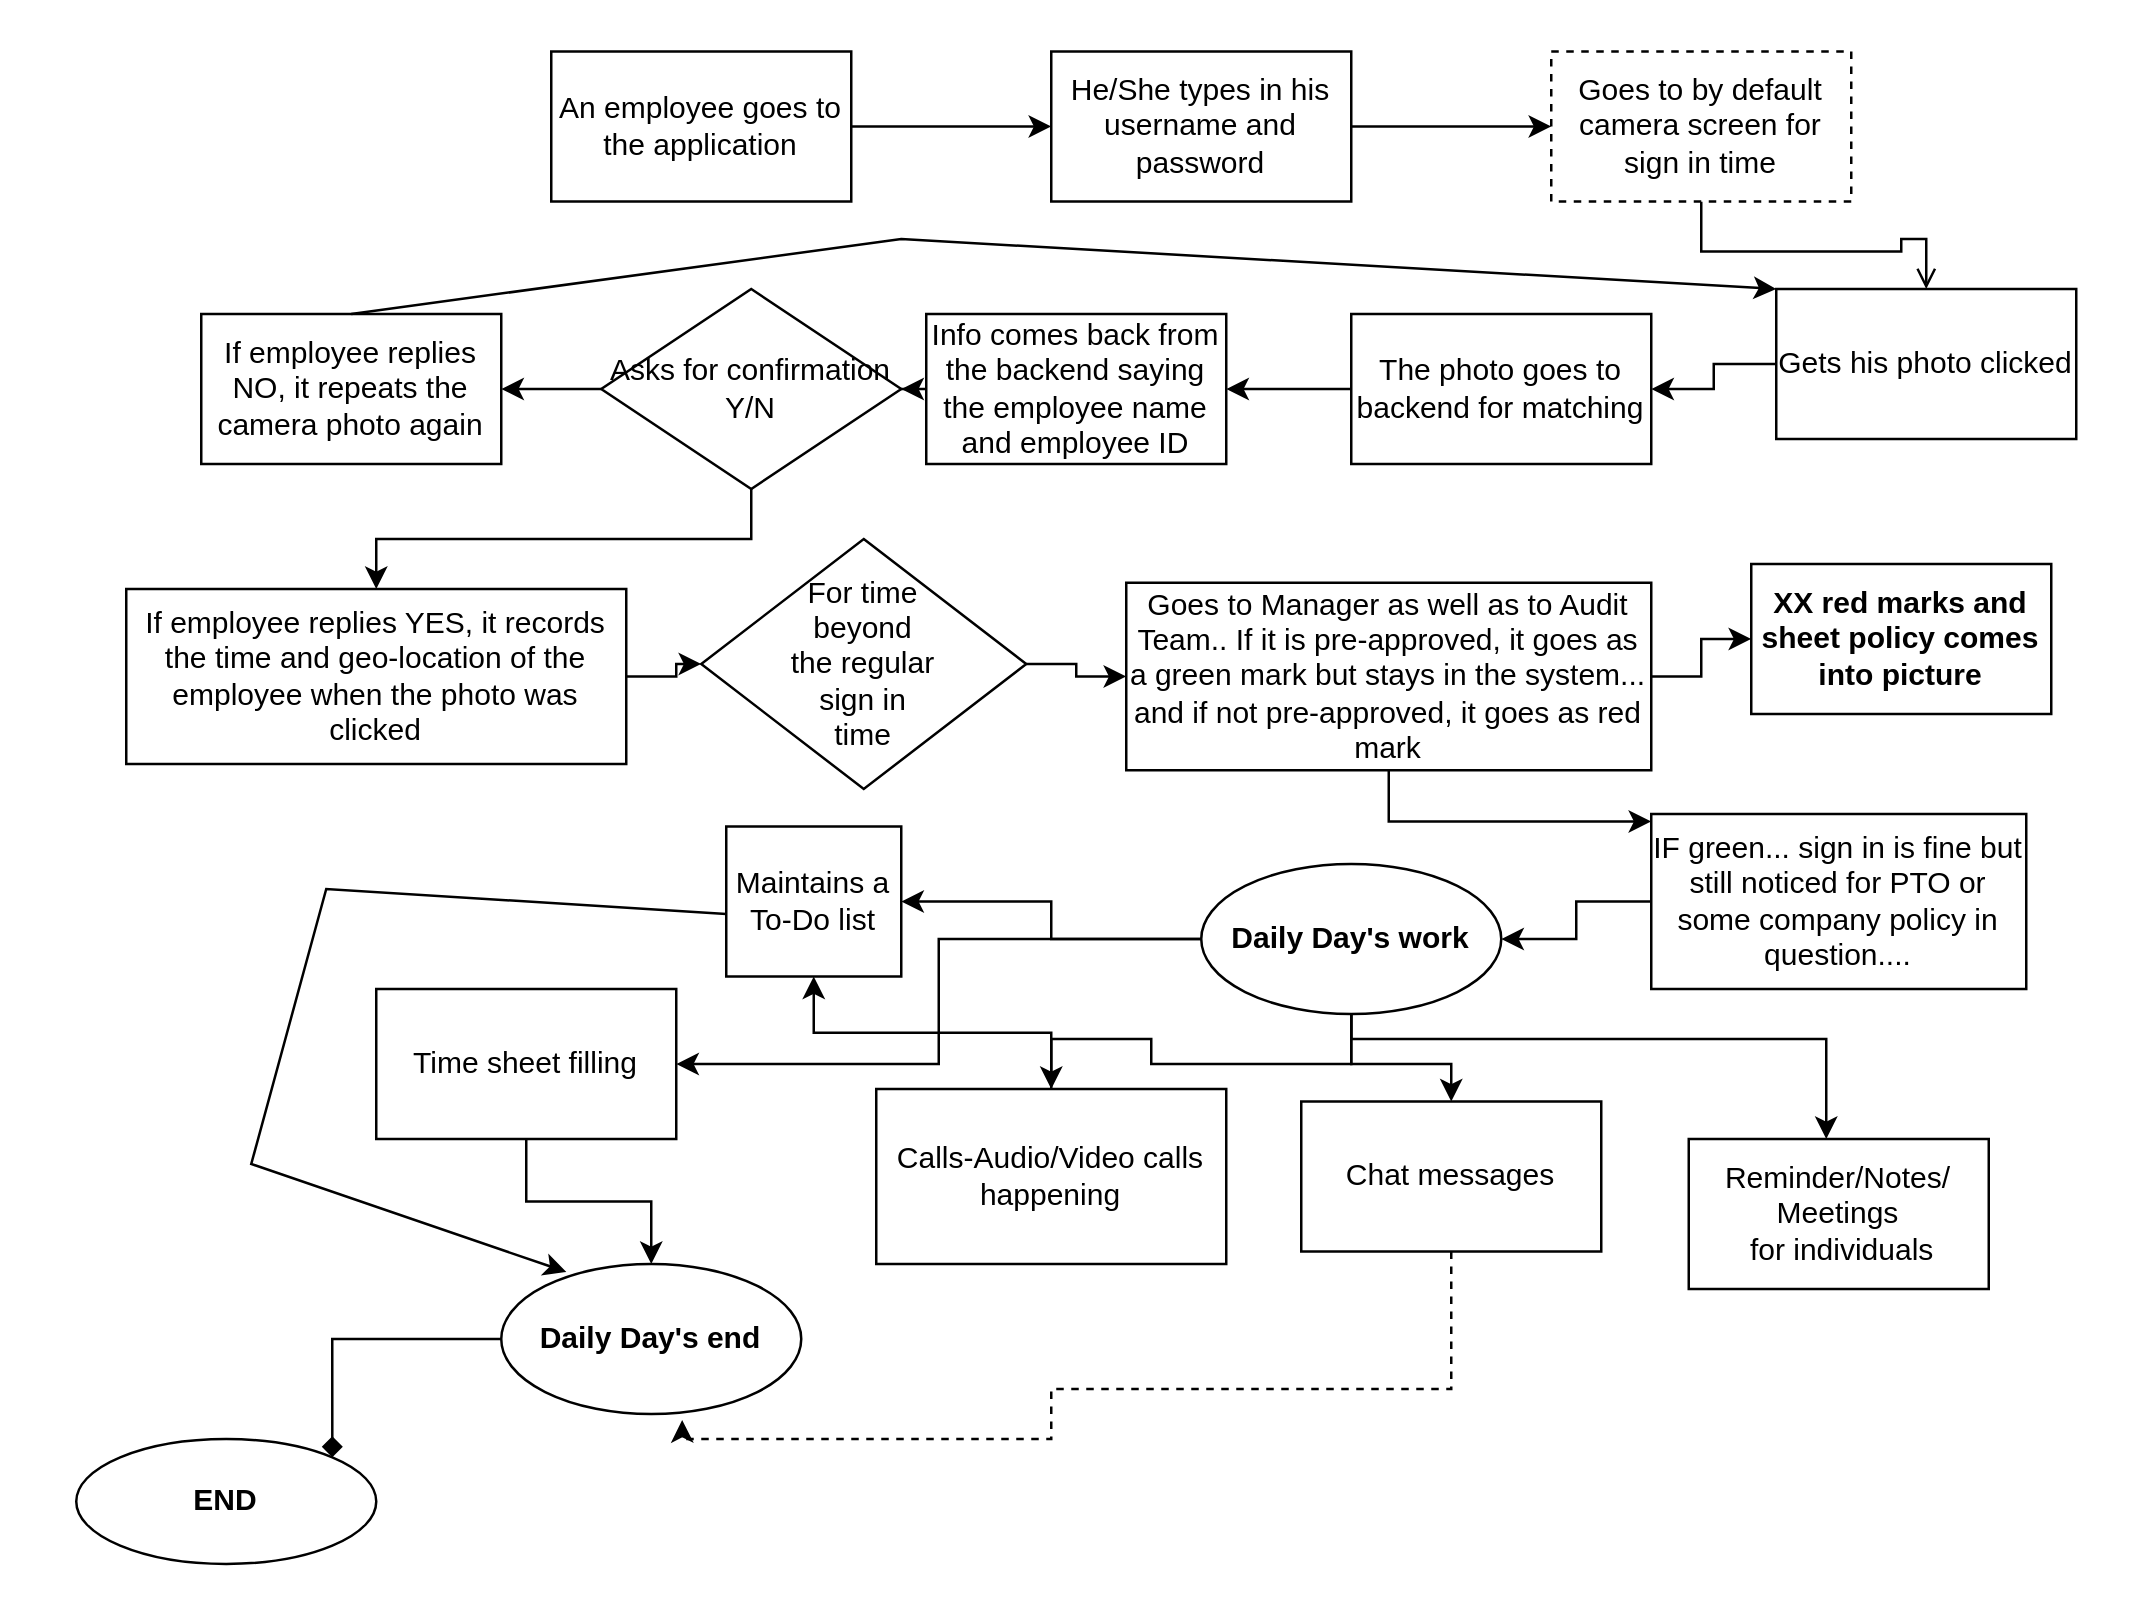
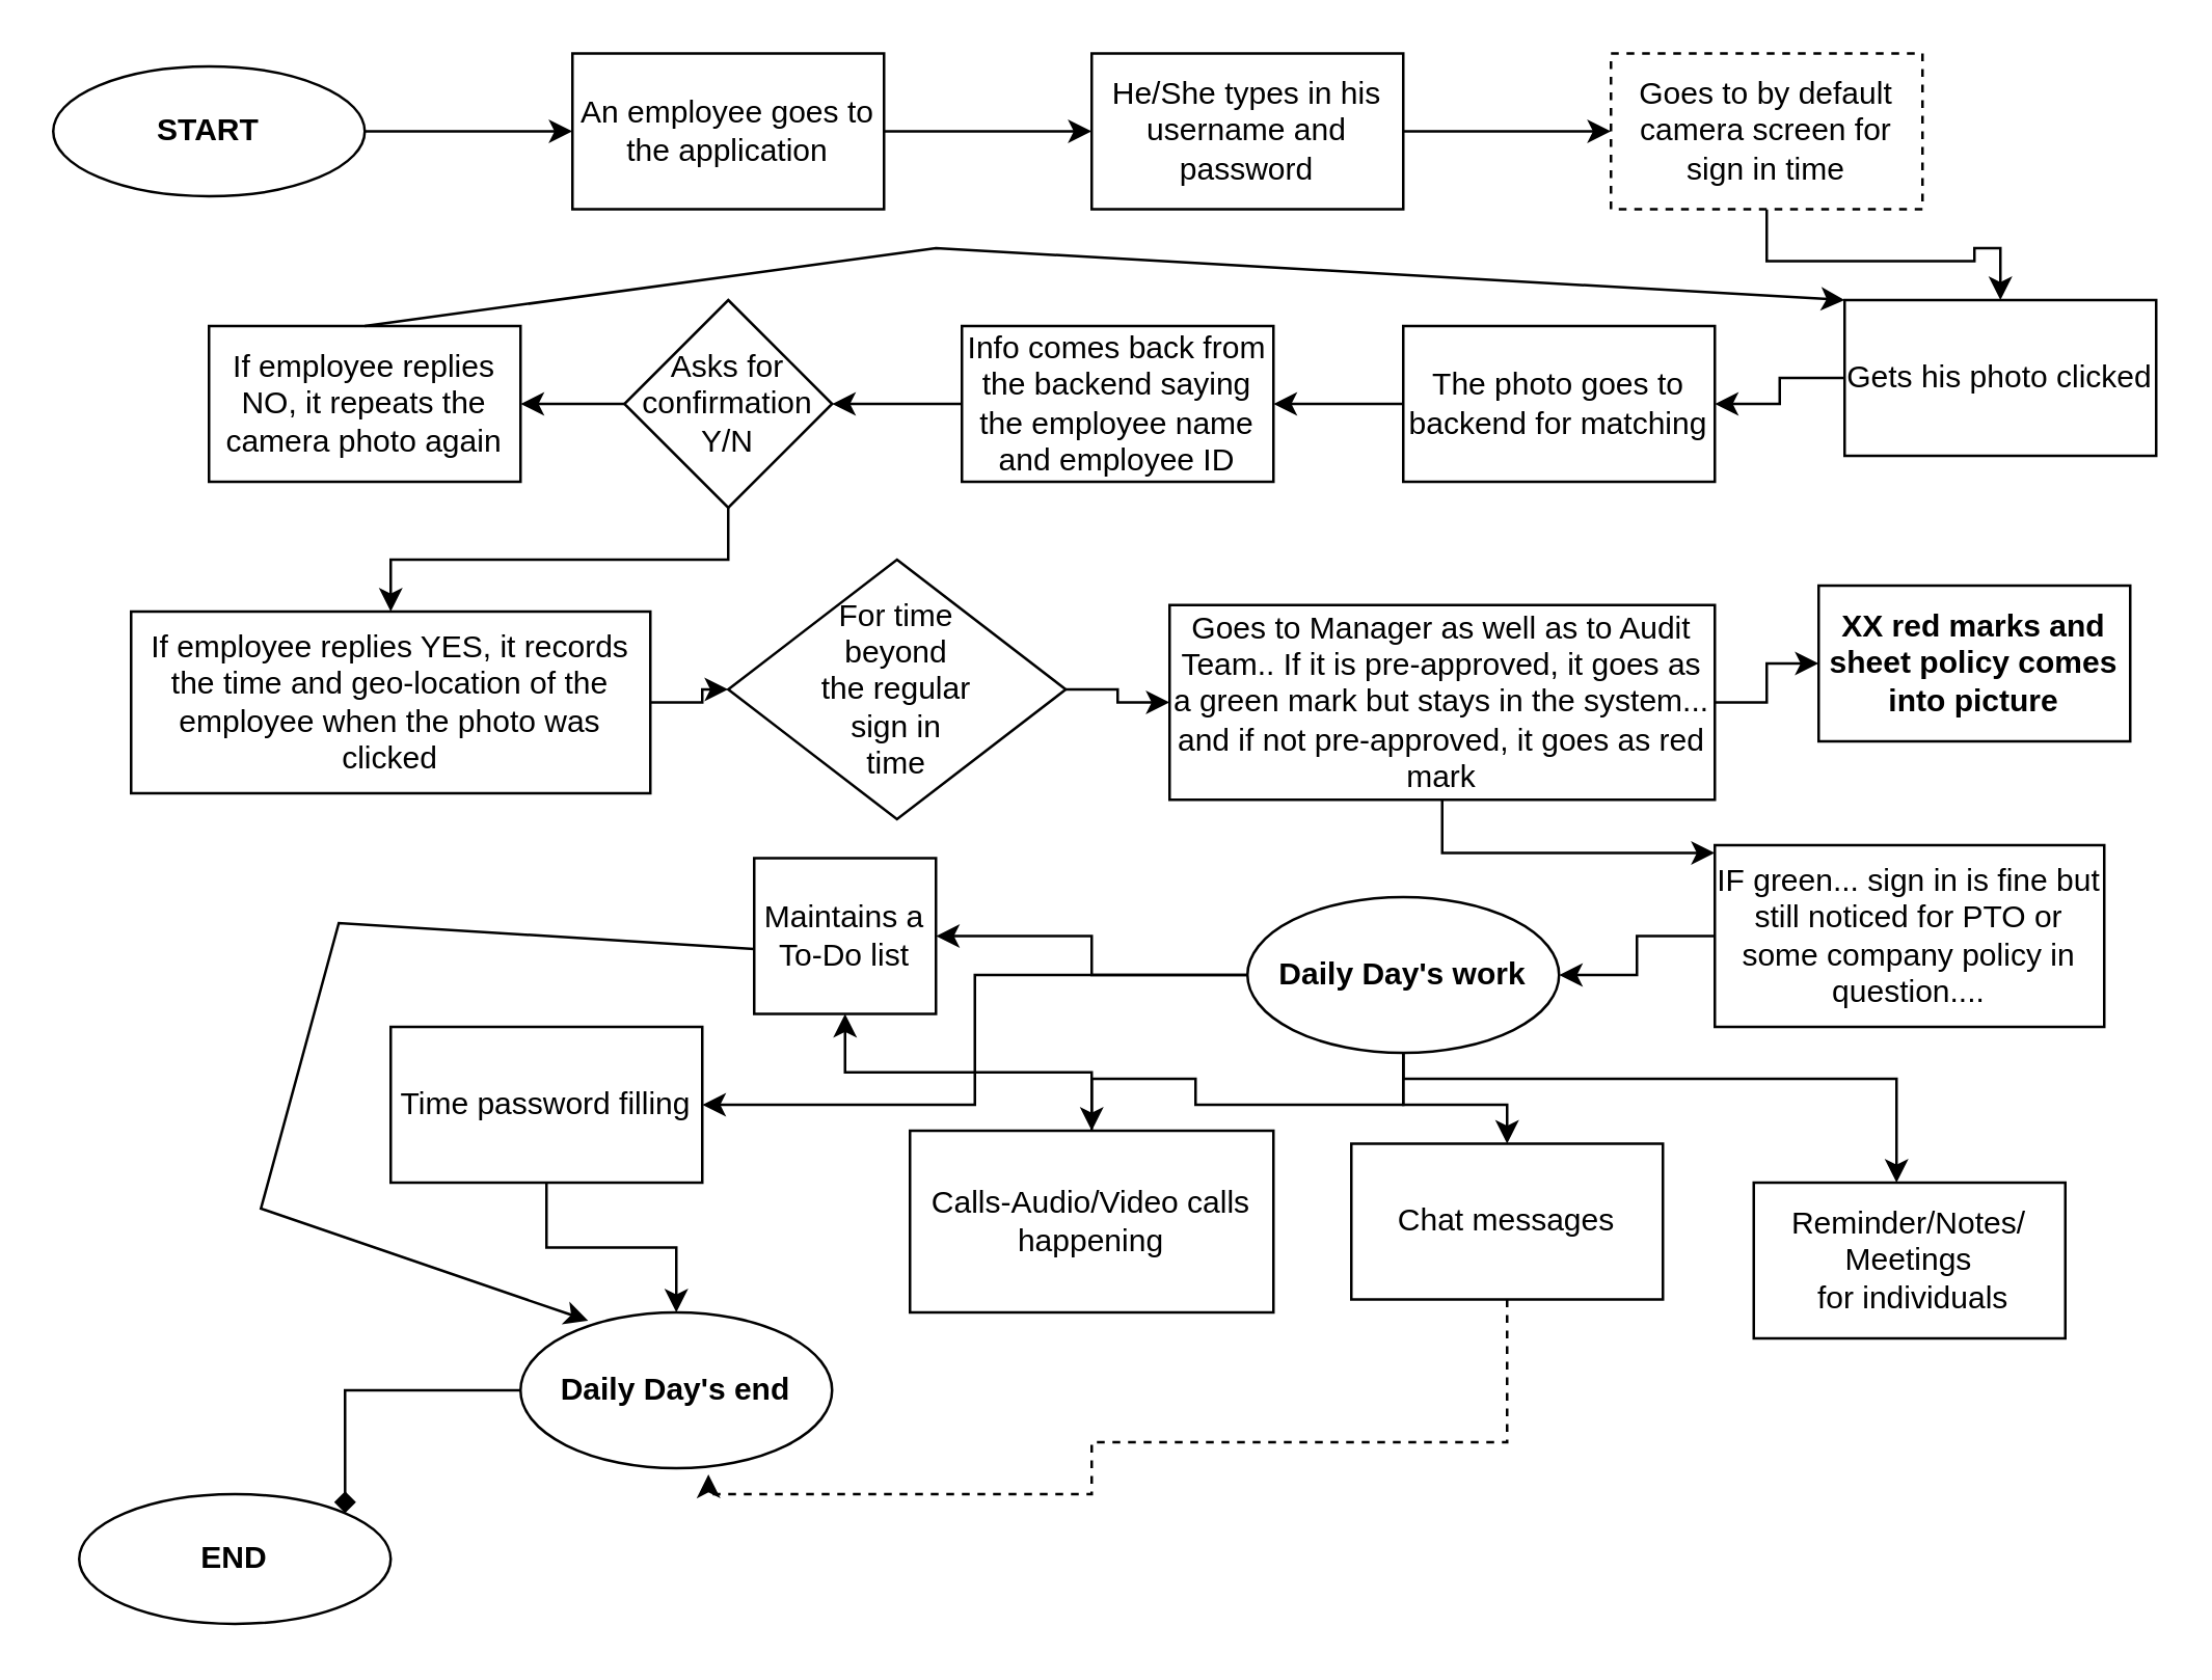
  <mxCell id="0" />
  <mxCell id="1" parent="0" />
+ <mxCell id="2" value="" style="edgeStyle=orthogonalEdgeStyle;rounded=0;orthogonalLoop=1;jettySize=auto;html=1;" edge="1" parent="1" source="3" target="6"><mxGeometry relative="1" as="geometry" /></mxCell>
+ <mxCell id="3" value="&lt;b&gt;START&lt;/b&gt;" style="ellipse;whiteSpace=wrap;html=1;" vertex="1" parent="1"><mxGeometry x="20" y="25" width="120" height="50" as="geometry" /></mxCell>
  <mxCell id="4" value="&lt;b&gt;END&lt;/b&gt;" style="ellipse;whiteSpace=wrap;html=1;" vertex="1" parent="1"><mxGeometry x="30" y="575" width="120" height="50" as="geometry" /></mxCell>
  <mxCell id="5" value="" style="edgeStyle=orthogonalEdgeStyle;rounded=0;orthogonalLoop=1;jettySize=auto;html=1;" edge="1" parent="1" source="6" target="8"><mxGeometry relative="1" as="geometry" /></mxCell>
  <mxCell id="6" value="An employee goes to the application" style="whiteSpace=wrap;html=1;" vertex="1" parent="1"><mxGeometry x="220" y="20" width="120" height="60" as="geometry" /></mxCell>
  <mxCell id="7" value="" style="edgeStyle=orthogonalEdgeStyle;rounded=0;orthogonalLoop=1;jettySize=auto;html=1;" edge="1" parent="1" source="8" target="10"><mxGeometry relative="1" as="geometry" /></mxCell>
  <mxCell id="8" value="He/She types in his username and password" style="whiteSpace=wrap;html=1;" vertex="1" parent="1"><mxGeometry x="420" y="20" width="120" height="60" as="geometry" /></mxCell>
- <mxCell id="9" value="" style="edgeStyle=orthogonalEdgeStyle;rounded=0;orthogonalLoop=1;jettySize=auto;html=1;endArrow=open;" edge="1" parent="1" source="10" target="12"><mxGeometry relative="1" as="geometry" /></mxCell>
+ <mxCell id="9" value="" style="edgeStyle=orthogonalEdgeStyle;rounded=0;orthogonalLoop=1;jettySize=auto;html=1;" edge="1" parent="1" source="10" target="12"><mxGeometry relative="1" as="geometry" /></mxCell>
  <mxCell id="10" value="Goes to by default camera screen for sign in time" style="whiteSpace=wrap;html=1;dashed=1;" vertex="1" parent="1"><mxGeometry x="620" y="20" width="120" height="60" as="geometry" /></mxCell>
  <mxCell id="11" value="" style="edgeStyle=orthogonalEdgeStyle;rounded=0;orthogonalLoop=1;jettySize=auto;html=1;" edge="1" parent="1" source="12" target="14"><mxGeometry relative="1" as="geometry" /></mxCell>
  <mxCell id="12" value="Gets his photo clicked" style="whiteSpace=wrap;html=1;" vertex="1" parent="1"><mxGeometry x="710" y="115" width="120" height="60" as="geometry" /></mxCell>
  <mxCell id="13" value="" style="edgeStyle=orthogonalEdgeStyle;rounded=0;orthogonalLoop=1;jettySize=auto;html=1;" edge="1" parent="1" source="14" target="16"><mxGeometry relative="1" as="geometry" /></mxCell>
  <mxCell id="14" value="The photo goes to backend for matching" style="whiteSpace=wrap;html=1;" vertex="1" parent="1"><mxGeometry x="540" y="125" width="120" height="60" as="geometry" /></mxCell>
  <mxCell id="15" value="" style="edgeStyle=orthogonalEdgeStyle;rounded=0;orthogonalLoop=1;jettySize=auto;html=1;" edge="1" parent="1" source="16" target="19"><mxGeometry relative="1" as="geometry" /></mxCell>
  <mxCell id="16" value="Info comes back from the backend saying the employee name and employee ID" style="whiteSpace=wrap;html=1;" vertex="1" parent="1"><mxGeometry x="370" y="125" width="120" height="60" as="geometry" /></mxCell>
  <mxCell id="17" value="" style="edgeStyle=orthogonalEdgeStyle;rounded=0;orthogonalLoop=1;jettySize=auto;html=1;" edge="1" parent="1" source="19" target="20"><mxGeometry relative="1" as="geometry" /></mxCell>
  <mxCell id="18" value="" style="edgeStyle=orthogonalEdgeStyle;rounded=0;orthogonalLoop=1;jettySize=auto;html=1;" edge="1" parent="1" source="19" target="23"><mxGeometry relative="1" as="geometry" /></mxCell>
- <mxCell id="19" value="Asks for confirmation&lt;br&gt;Y/N" style="rhombus;whiteSpace=wrap;html=1;" vertex="1" parent="1"><mxGeometry x="240" y="115" width="120" height="80" as="geometry" /></mxCell>
+ <mxCell id="19" value="Asks for confirmation&lt;br&gt;Y/N" style="rhombus;whiteSpace=wrap;html=1;" vertex="1" parent="1"><mxGeometry x="240" y="115" width="80" height="80" as="geometry" /></mxCell>
  <mxCell id="20" value="If employee replies NO, it repeats the camera photo again" style="whiteSpace=wrap;html=1;" vertex="1" parent="1"><mxGeometry x="80" y="125" width="120" height="60" as="geometry" /></mxCell>
  <mxCell id="21" value="" style="endArrow=classic;html=1;rounded=0;entryX=0;entryY=0;entryDx=0;entryDy=0;" edge="1" parent="1" target="12"><mxGeometry width="50" height="50" relative="1" as="geometry"><mxPoint x="140" y="125" as="sourcePoint" /><mxPoint x="190" y="75" as="targetPoint" /><Array as="points"><mxPoint x="360" y="95" /></Array></mxGeometry></mxCell>
  <mxCell id="22" value="" style="edgeStyle=orthogonalEdgeStyle;rounded=0;orthogonalLoop=1;jettySize=auto;html=1;" edge="1" parent="1" source="23" target="25"><mxGeometry relative="1" as="geometry" /></mxCell>
  <mxCell id="23" value="If employee replies YES, it records the time and geo-location of the employee when the photo was clicked" style="whiteSpace=wrap;html=1;" vertex="1" parent="1"><mxGeometry x="50" y="235" width="200" height="70" as="geometry" /></mxCell>
  <mxCell id="24" value="" style="edgeStyle=orthogonalEdgeStyle;rounded=0;orthogonalLoop=1;jettySize=auto;html=1;" edge="1" parent="1" source="25" target="28"><mxGeometry relative="1" as="geometry" /></mxCell>
  <mxCell id="25" value="For time &lt;br&gt;beyond &lt;br&gt;the regular &lt;br&gt;sign in &lt;br&gt;time" style="rhombus;whiteSpace=wrap;html=1;" vertex="1" parent="1"><mxGeometry x="280" y="215" width="130" height="100" as="geometry" /></mxCell>
  <mxCell id="26" value="" style="edgeStyle=orthogonalEdgeStyle;rounded=0;orthogonalLoop=1;jettySize=auto;html=1;" edge="1" parent="1" source="28" target="29"><mxGeometry relative="1" as="geometry" /></mxCell>
  <mxCell id="27" value="" style="edgeStyle=orthogonalEdgeStyle;rounded=0;orthogonalLoop=1;jettySize=auto;html=1;" edge="1" parent="1" source="28" target="31"><mxGeometry relative="1" as="geometry"><Array as="points"><mxPoint x="555" y="328" /></Array></mxGeometry></mxCell>
  <mxCell id="28" value="Goes to Manager as well as to Audit Team.. If it is pre-approved, it goes as a green mark but stays in the system... and if not pre-approved, it goes as red mark" style="whiteSpace=wrap;html=1;" vertex="1" parent="1"><mxGeometry x="450" y="232.5" width="210" height="75" as="geometry" /></mxCell>
  <mxCell id="29" value="&lt;b&gt;XX red marks and sheet policy comes into picture&lt;/b&gt;" style="whiteSpace=wrap;html=1;" vertex="1" parent="1"><mxGeometry x="700" y="225" width="120" height="60" as="geometry" /></mxCell>
  <mxCell id="30" value="" style="edgeStyle=orthogonalEdgeStyle;rounded=0;orthogonalLoop=1;jettySize=auto;html=1;" edge="1" parent="1" source="31" target="37"><mxGeometry relative="1" as="geometry" /></mxCell>
  <mxCell id="31" value="IF green... sign in is fine but still noticed for PTO or some company policy in question...." style="whiteSpace=wrap;html=1;" vertex="1" parent="1"><mxGeometry x="660" y="325" width="150" height="70" as="geometry" /></mxCell>
  <mxCell id="32" value="" style="edgeStyle=orthogonalEdgeStyle;rounded=0;orthogonalLoop=1;jettySize=auto;html=1;" edge="1" parent="1" source="37" target="38"><mxGeometry relative="1" as="geometry" /></mxCell>
  <mxCell id="33" value="" style="edgeStyle=orthogonalEdgeStyle;rounded=0;orthogonalLoop=1;jettySize=auto;html=1;" edge="1" parent="1" source="37" target="40"><mxGeometry relative="1" as="geometry" /></mxCell>
  <mxCell id="34" value="" style="edgeStyle=orthogonalEdgeStyle;rounded=0;orthogonalLoop=1;jettySize=auto;html=1;" edge="1" parent="1" source="37" target="42"><mxGeometry relative="1" as="geometry" /></mxCell>
  <mxCell id="35" value="" style="edgeStyle=orthogonalEdgeStyle;rounded=0;orthogonalLoop=1;jettySize=auto;html=1;" edge="1" parent="1" source="37" target="44"><mxGeometry relative="1" as="geometry" /></mxCell>
  <mxCell id="36" style="edgeStyle=orthogonalEdgeStyle;rounded=0;orthogonalLoop=1;jettySize=auto;html=1;" edge="1" parent="1" source="37"><mxGeometry relative="1" as="geometry"><mxPoint x="730" y="455" as="targetPoint" /><Array as="points"><mxPoint x="540" y="415" /><mxPoint x="730" y="415" /></Array></mxGeometry></mxCell>
  <mxCell id="37" value="&lt;b&gt;Daily Day's work&lt;/b&gt;" style="ellipse;whiteSpace=wrap;html=1;" vertex="1" parent="1"><mxGeometry x="480" y="345" width="120" height="60" as="geometry" /></mxCell>
  <mxCell id="38" value="Maintains a &lt;br&gt;To-Do list" style="whiteSpace=wrap;html=1;" vertex="1" parent="1"><mxGeometry x="290" y="330" width="70" height="60" as="geometry" /></mxCell>
  <mxCell id="39" style="edgeStyle=orthogonalEdgeStyle;rounded=0;orthogonalLoop=1;jettySize=auto;html=1;" edge="1" parent="1" source="40" target="38"><mxGeometry relative="1" as="geometry" /></mxCell>
  <mxCell id="40" value="Calls-Audio/Video calls happening" style="whiteSpace=wrap;html=1;" vertex="1" parent="1"><mxGeometry x="350" y="435" width="140" height="70" as="geometry" /></mxCell>
  <mxCell id="41" style="edgeStyle=orthogonalEdgeStyle;rounded=0;orthogonalLoop=1;jettySize=auto;html=1;exitX=0.5;exitY=1;exitDx=0;exitDy=0;entryX=0.603;entryY=1.04;entryDx=0;entryDy=0;entryPerimeter=0;dashed=1;" edge="1" parent="1" source="42" target="46"><mxGeometry relative="1" as="geometry"><Array as="points"><mxPoint x="580" y="555" /><mxPoint x="420" y="555" /><mxPoint x="420" y="575" /><mxPoint x="272" y="575" /></Array></mxGeometry></mxCell>
  <mxCell id="42" value="Chat messages" style="whiteSpace=wrap;html=1;" vertex="1" parent="1"><mxGeometry x="520" y="440" width="120" height="60" as="geometry" /></mxCell>
  <mxCell id="43" value="" style="edgeStyle=orthogonalEdgeStyle;rounded=0;orthogonalLoop=1;jettySize=auto;html=1;" edge="1" parent="1" source="44" target="46"><mxGeometry relative="1" as="geometry" /></mxCell>
- <mxCell id="44" value="Time sheet filling" style="whiteSpace=wrap;html=1;" vertex="1" parent="1"><mxGeometry x="150" y="395" width="120" height="60" as="geometry" /></mxCell>
+ <mxCell id="44" value="Time password filling" style="whiteSpace=wrap;html=1;" vertex="1" parent="1"><mxGeometry x="150" y="395" width="120" height="60" as="geometry" /></mxCell>
  <mxCell id="45" style="edgeStyle=orthogonalEdgeStyle;rounded=0;orthogonalLoop=1;jettySize=auto;html=1;entryX=1;entryY=0;entryDx=0;entryDy=0;endArrow=diamond;" edge="1" parent="1" source="46" target="4"><mxGeometry relative="1" as="geometry" /></mxCell>
  <mxCell id="46" value="&lt;b&gt;Daily Day's end&lt;/b&gt;" style="ellipse;whiteSpace=wrap;html=1;" vertex="1" parent="1"><mxGeometry x="200" y="505" width="120" height="60" as="geometry" /></mxCell>
  <mxCell id="47" value="" style="endArrow=classic;html=1;rounded=0;entryX=0.217;entryY=0.053;entryDx=0;entryDy=0;entryPerimeter=0;" edge="1" parent="1" target="46"><mxGeometry width="50" height="50" relative="1" as="geometry"><mxPoint x="290" y="365" as="sourcePoint" /><mxPoint x="340" y="315" as="targetPoint" /><Array as="points"><mxPoint x="130" y="355" /><mxPoint x="100" y="465" /></Array></mxGeometry></mxCell>
  <mxCell id="48" value="Reminder/Notes/&lt;br&gt;Meetings&lt;br&gt;&amp;nbsp;for individuals" style="whiteSpace=wrap;html=1;" vertex="1" parent="1"><mxGeometry x="675" y="455" width="120" height="60" as="geometry" /></mxCell>
